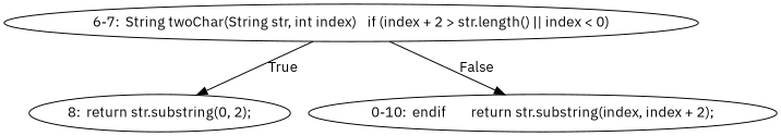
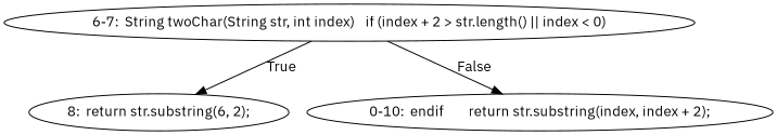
  digraph {
    fontname="IBM Plex Sans"
    node [fontname="IBM Plex Sans"]
    edge [fontname="IBM Plex Sans"]
    n1 [label="6-7:  String twoChar(String str, int index)	if (index + 2 > str.length() || index < 0)"]
-   n2 [label="8:  return str.substring(0, 2);"]
+   n2 [label="8:  return str.substring(6, 2);"]
    n3 [label="0-10:  endif	return str.substring(index, index + 2);"]
    n1 -> n2 [label=True]
    n1 -> n3 [label=False]
  }
